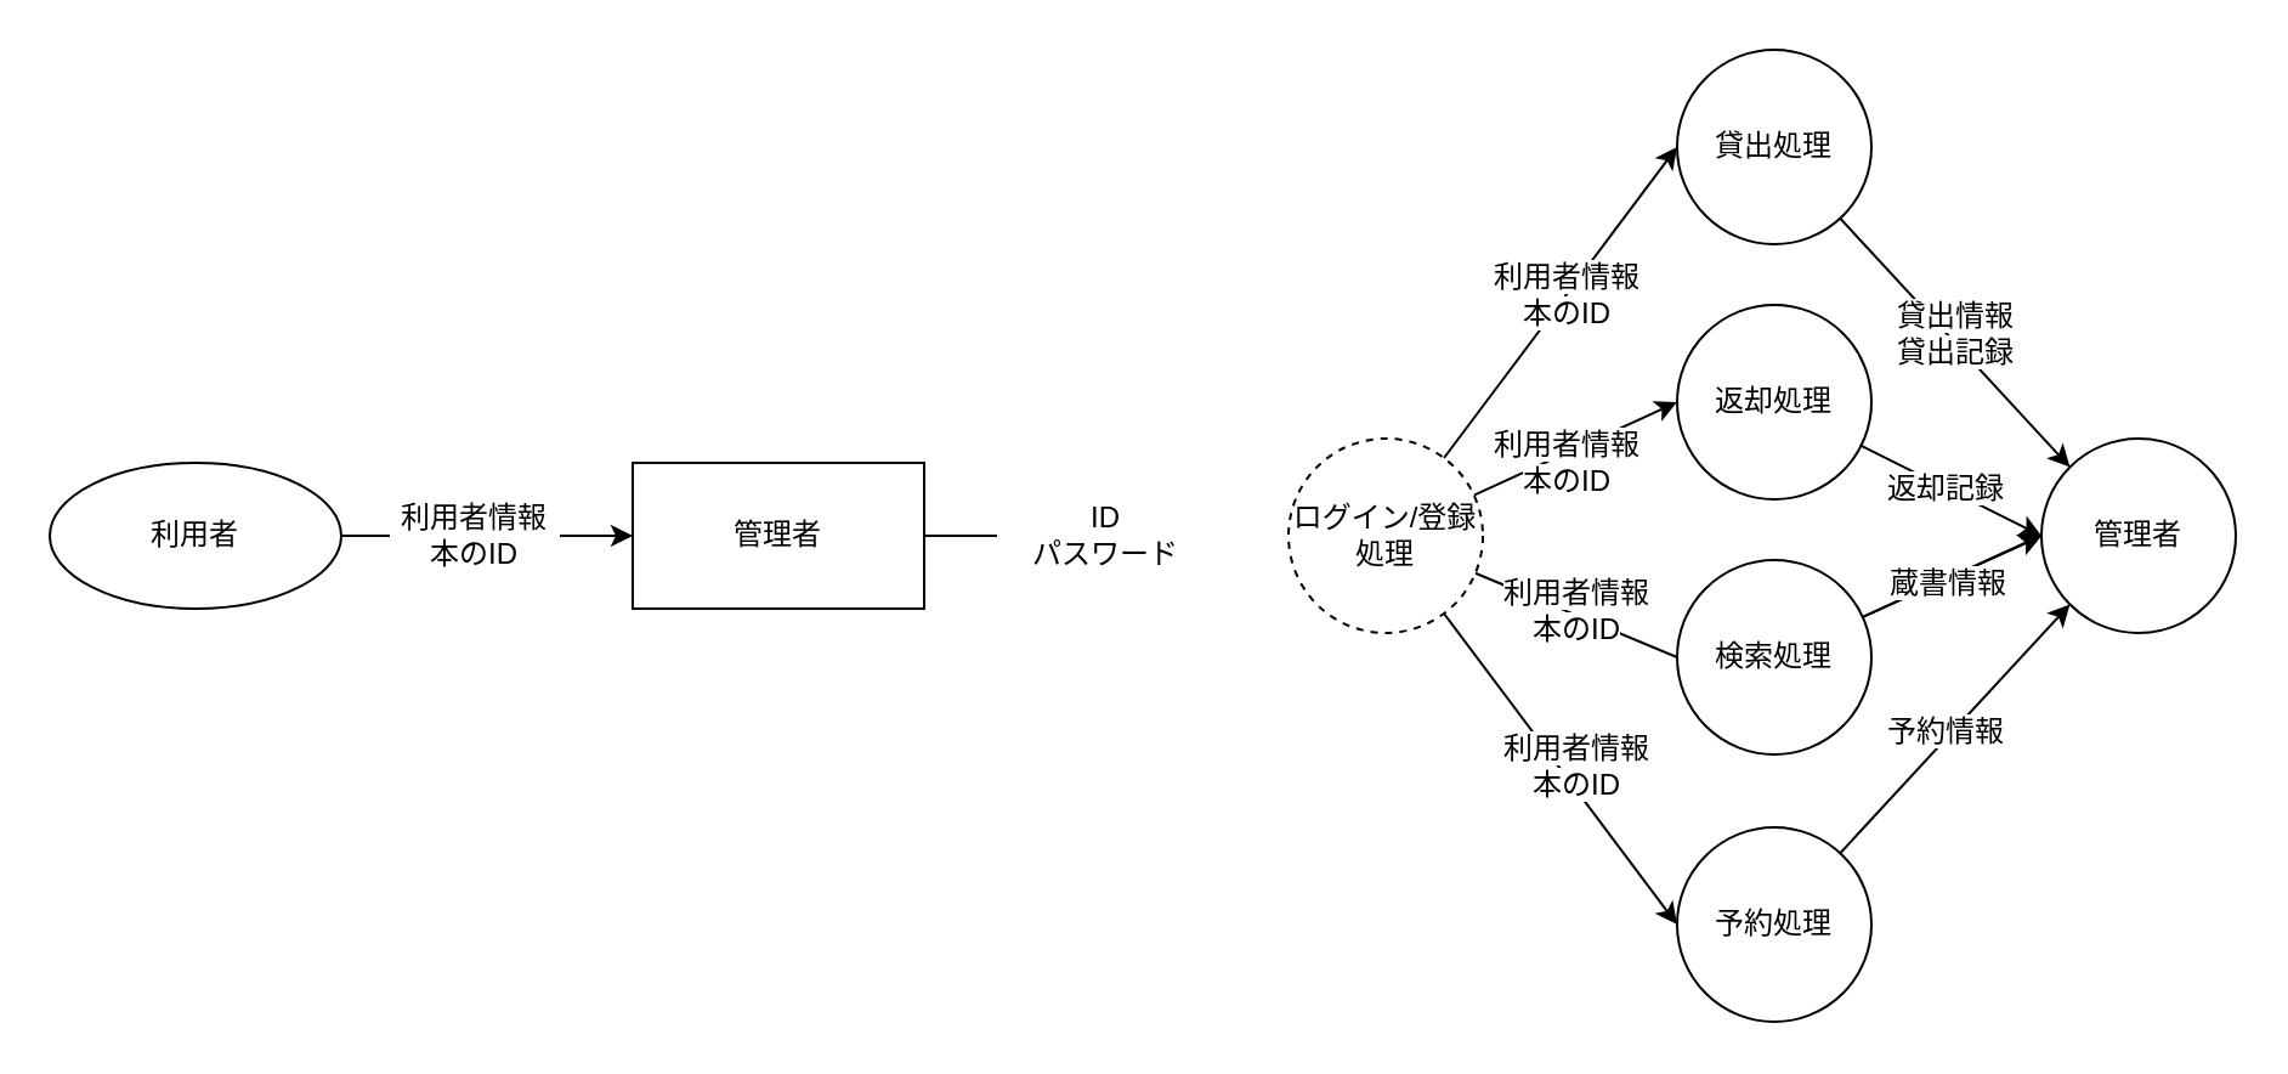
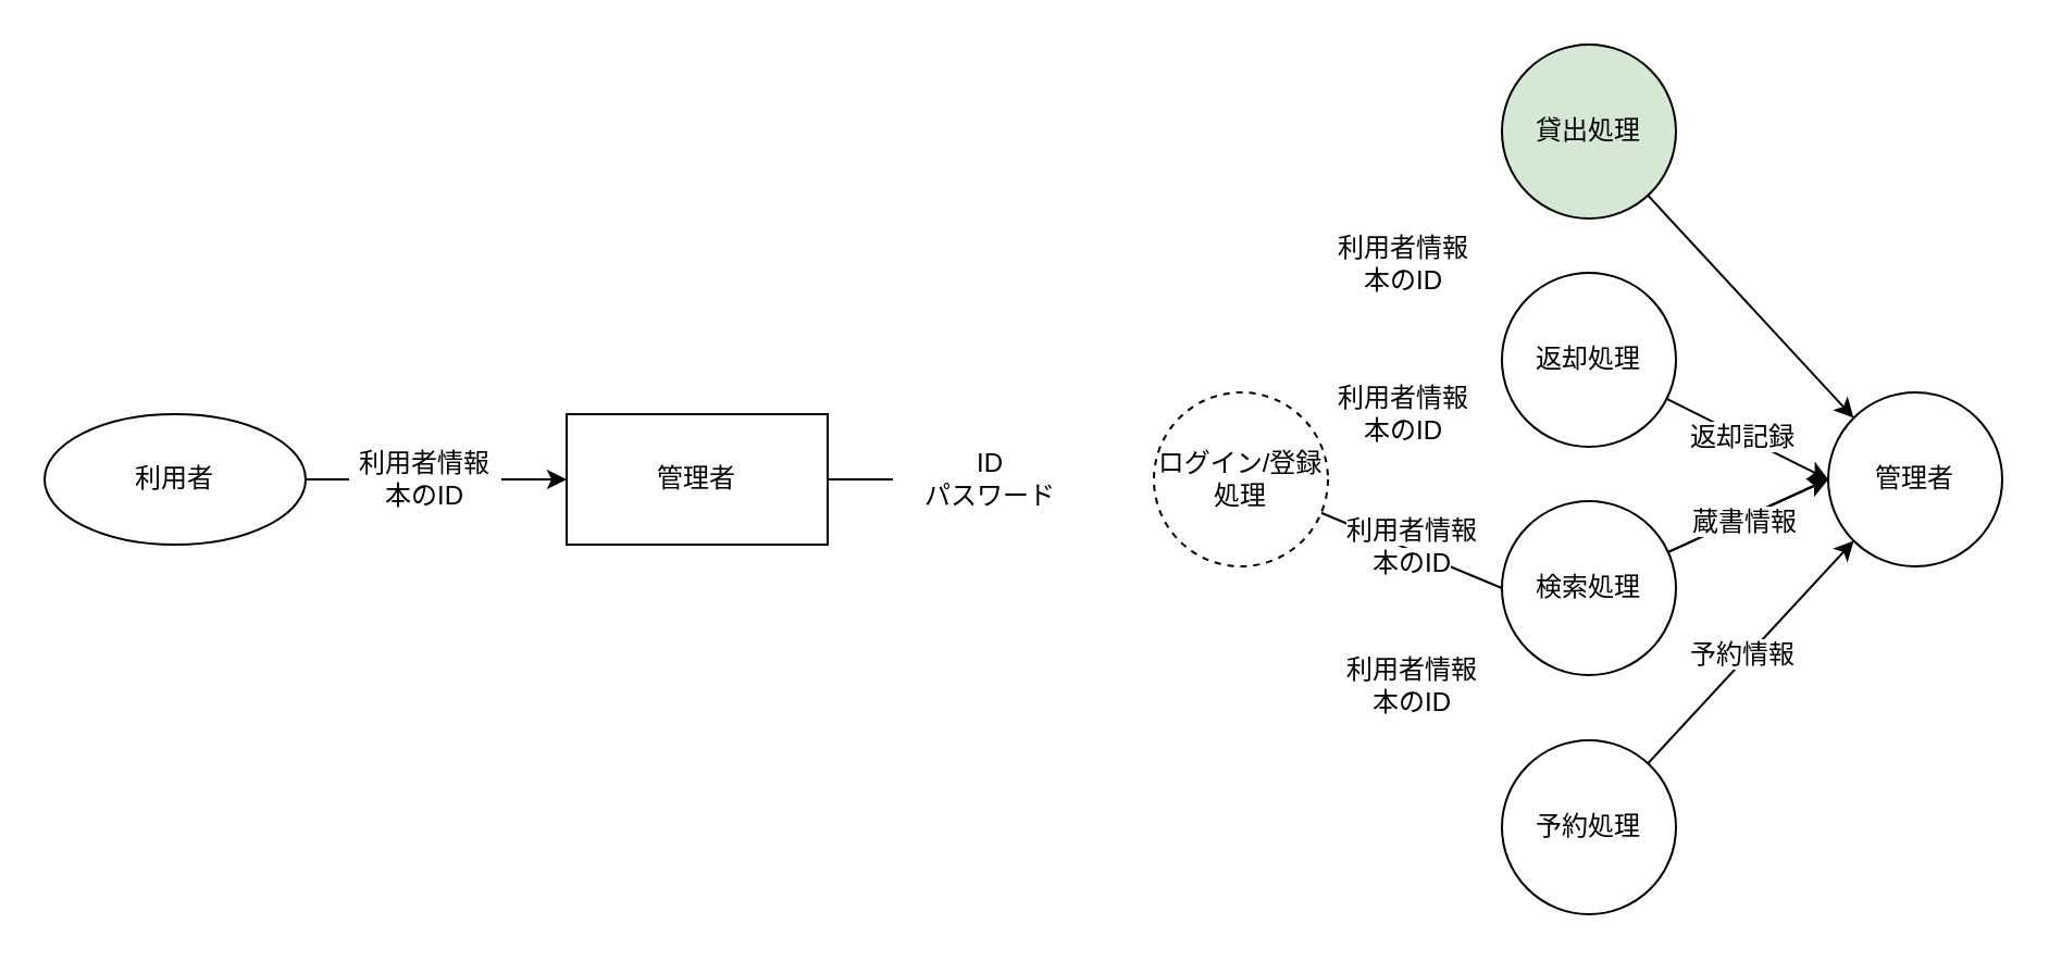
  <mxCell id="0" />
  <mxCell id="1" parent="0" />
  <mxCell id="2" style="edgeStyle=none;html=1;entryX=0;entryY=0.5;entryDx=0;entryDy=0;fontColor=#000000;strokeColor=#000000;startArrow=none;" edge="1" parent="1" source="22" target="4"><mxGeometry relative="1" as="geometry" /></mxCell>
  <mxCell id="3" value="&lt;font color=&quot;#000000&quot;&gt;利用者&lt;/font&gt;" style="ellipse;whiteSpace=wrap;html=1;fillColor=none;strokeColor=#000000;" vertex="1" parent="1"><mxGeometry x="20" y="190" width="120" height="60" as="geometry" /></mxCell>
  <mxCell id="4" value="&lt;font color=&quot;#000000&quot;&gt;管理者&lt;/font&gt;" style="rounded=0;whiteSpace=wrap;html=1;fillColor=none;strokeColor=#000000;" vertex="1" parent="1"><mxGeometry x="260" y="190" width="120" height="60" as="geometry" /></mxCell>
  <mxCell id="5" style="edgeStyle=none;html=1;entryX=0;entryY=0;entryDx=0;entryDy=0;labelBackgroundColor=none;strokeColor=#000000;fontColor=#000000;" edge="1" parent="1" source="6" target="27"><mxGeometry relative="1" as="geometry" /></mxCell>
- <mxCell id="6" value="貸出処理" style="ellipse;whiteSpace=wrap;html=1;aspect=fixed;labelBackgroundColor=none;fontColor=#000000;fillColor=#FFFFFF;strokeColor=#000000;" vertex="1" parent="1"><mxGeometry x="690" y="20" width="80" height="80" as="geometry" /></mxCell>
+ <mxCell id="6" value="貸出処理" style="ellipse;whiteSpace=wrap;html=1;aspect=fixed;labelBackgroundColor=none;fontColor=#000000;fillColor=#d5e8d4;strokeColor=#000000;" vertex="1" parent="1"><mxGeometry x="690" y="20" width="80" height="80" as="geometry" /></mxCell>
  <mxCell id="7" style="edgeStyle=none;html=1;labelBackgroundColor=none;strokeColor=#000000;fontColor=#000000;entryX=0;entryY=0.5;entryDx=0;entryDy=0;" edge="1" parent="1" source="8" target="27"><mxGeometry relative="1" as="geometry" /></mxCell>
  <mxCell id="8" value="返却処理" style="ellipse;whiteSpace=wrap;html=1;aspect=fixed;labelBackgroundColor=none;fontColor=#000000;fillColor=#FFFFFF;strokeColor=#000000;" vertex="1" parent="1"><mxGeometry x="690" y="125" width="80" height="80" as="geometry" /></mxCell>
  <mxCell id="9" style="edgeStyle=none;html=1;entryX=0;entryY=0.5;entryDx=0;entryDy=0;labelBackgroundColor=none;strokeColor=#000000;fontColor=#000000;" edge="1" parent="1" source="11" target="27"><mxGeometry relative="1" as="geometry" /></mxCell>
  <mxCell id="10" style="edgeStyle=none;html=1;labelBackgroundColor=none;strokeColor=#000000;fontColor=#000000;entryX=0;entryY=0.5;entryDx=0;entryDy=0;" edge="1" parent="1" source="11" target="27"><mxGeometry relative="1" as="geometry"><mxPoint x="830" y="240" as="targetPoint" /></mxGeometry></mxCell>
  <mxCell id="11" value="検索処理" style="ellipse;whiteSpace=wrap;html=1;aspect=fixed;labelBackgroundColor=none;fontColor=#000000;fillColor=#FFFFFF;strokeColor=#000000;" vertex="1" parent="1"><mxGeometry x="690" y="230" width="80" height="80" as="geometry" /></mxCell>
  <mxCell id="12" style="edgeStyle=none;html=1;entryX=0;entryY=1;entryDx=0;entryDy=0;labelBackgroundColor=none;strokeColor=#000000;fontColor=#000000;" edge="1" parent="1" source="13" target="27"><mxGeometry relative="1" as="geometry" /></mxCell>
  <mxCell id="13" value="予約処理" style="ellipse;whiteSpace=wrap;html=1;aspect=fixed;labelBackgroundColor=none;fontColor=#000000;fillColor=#FFFFFF;strokeColor=#000000;" vertex="1" parent="1"><mxGeometry x="690" y="340" width="80" height="80" as="geometry" /></mxCell>
- <mxCell id="14" style="edgeStyle=none;html=1;entryX=0;entryY=0.5;entryDx=0;entryDy=0;labelBackgroundColor=none;strokeColor=#000000;fontColor=#000000;" edge="1" parent="1" source="18" target="6"><mxGeometry relative="1" as="geometry" /></mxCell>
- <mxCell id="15" style="edgeStyle=none;html=1;entryX=0;entryY=0.5;entryDx=0;entryDy=0;labelBackgroundColor=none;strokeColor=#000000;fontColor=#000000;" edge="1" parent="1" source="18" target="8"><mxGeometry relative="1" as="geometry" /></mxCell>
  <mxCell id="16" style="edgeStyle=none;html=1;entryX=0;entryY=0.5;entryDx=0;entryDy=0;labelBackgroundColor=none;strokeColor=#000000;fontColor=#000000;endArrow=none;" edge="1" parent="1" source="18" target="11"><mxGeometry relative="1" as="geometry" /></mxCell>
- <mxCell id="17" style="edgeStyle=none;html=1;entryX=0;entryY=0.5;entryDx=0;entryDy=0;labelBackgroundColor=none;strokeColor=#000000;fontColor=#000000;" edge="1" parent="1" source="18" target="13"><mxGeometry relative="1" as="geometry" /></mxCell>
  <mxCell id="18" value="ログイン/登録&lt;br&gt;処理" style="ellipse;whiteSpace=wrap;html=1;aspect=fixed;labelBackgroundColor=none;fontColor=#000000;fillColor=#FFFFFF;strokeColor=#000000;dashed=1;" vertex="1" parent="1"><mxGeometry x="530" y="180" width="80" height="80" as="geometry" /></mxCell>
  <mxCell id="19" value="" style="edgeStyle=none;html=1;entryX=0;entryY=0.5;entryDx=0;entryDy=0;labelBackgroundColor=none;strokeColor=#000000;fontColor=#000000;endArrow=none;" edge="1" parent="1" source="4" target="20"><mxGeometry relative="1" as="geometry"><mxPoint x="380" y="220" as="sourcePoint" /><mxPoint x="470" y="220" as="targetPoint" /></mxGeometry></mxCell>
  <mxCell id="20" value="ID&lt;br&gt;パスワード" style="text;html=1;strokeColor=none;fillColor=none;align=center;verticalAlign=middle;whiteSpace=wrap;rounded=0;labelBackgroundColor=none;fontColor=#000000;" vertex="1" parent="1"><mxGeometry x="410" y="205" width="90" height="30" as="geometry" /></mxCell>
  <mxCell id="21" value="" style="edgeStyle=none;html=1;entryX=0;entryY=0.5;entryDx=0;entryDy=0;fontColor=#000000;strokeColor=#000000;endArrow=none;" edge="1" parent="1" source="3" target="22"><mxGeometry relative="1" as="geometry"><mxPoint x="140" y="220" as="sourcePoint" /><mxPoint x="260" y="220" as="targetPoint" /></mxGeometry></mxCell>
  <mxCell id="22" value="&lt;font color=&quot;#000000&quot;&gt;利用者情報&lt;br&gt;本のID&lt;br&gt;&lt;/font&gt;" style="text;html=1;strokeColor=none;fillColor=none;align=center;verticalAlign=middle;whiteSpace=wrap;rounded=0;labelBackgroundColor=none;fontColor=#FFFFFF;" vertex="1" parent="1"><mxGeometry x="160" y="205" width="70" height="30" as="geometry" /></mxCell>
  <mxCell id="23" value="&lt;font color=&quot;#000000&quot;&gt;&lt;span style=&quot;background-color: rgb(255, 255, 255);&quot;&gt;利用者情報&lt;br&gt;本のID&lt;/span&gt;&lt;br&gt;&lt;/font&gt;" style="text;html=1;strokeColor=none;fillColor=none;align=center;verticalAlign=middle;whiteSpace=wrap;rounded=0;labelBackgroundColor=none;fontColor=#FFFFFF;" vertex="1" parent="1"><mxGeometry x="610" y="175" width="70" height="30" as="geometry" /></mxCell>
  <mxCell id="24" value="&lt;font color=&quot;#000000&quot;&gt;&lt;span style=&quot;background-color: rgb(255, 255, 255);&quot;&gt;利用者情報&lt;br&gt;本のID&lt;/span&gt;&lt;br&gt;&lt;/font&gt;" style="text;html=1;strokeColor=none;fillColor=none;align=center;verticalAlign=middle;whiteSpace=wrap;rounded=0;labelBackgroundColor=none;fontColor=#FFFFFF;" vertex="1" parent="1"><mxGeometry x="610" y="106" width="70" height="30" as="geometry" /></mxCell>
  <mxCell id="25" value="&lt;font color=&quot;#000000&quot;&gt;&lt;span style=&quot;background-color: rgb(255, 255, 255);&quot;&gt;利用者情報&lt;br&gt;本のID&lt;/span&gt;&lt;br&gt;&lt;/font&gt;" style="text;html=1;strokeColor=none;fillColor=none;align=center;verticalAlign=middle;whiteSpace=wrap;rounded=0;labelBackgroundColor=none;fontColor=#FFFFFF;" vertex="1" parent="1"><mxGeometry x="614" y="236" width="70" height="30" as="geometry" /></mxCell>
  <mxCell id="26" value="&lt;font color=&quot;#000000&quot;&gt;&lt;span style=&quot;background-color: rgb(255, 255, 255);&quot;&gt;利用者情報&lt;br&gt;本のID&lt;/span&gt;&lt;br&gt;&lt;/font&gt;" style="text;html=1;strokeColor=none;fillColor=none;align=center;verticalAlign=middle;whiteSpace=wrap;rounded=0;labelBackgroundColor=none;fontColor=#FFFFFF;" vertex="1" parent="1"><mxGeometry x="614" y="300" width="70" height="30" as="geometry" /></mxCell>
  <mxCell id="27" value="管理者" style="ellipse;whiteSpace=wrap;html=1;aspect=fixed;labelBackgroundColor=none;fontColor=#000000;fillColor=#FFFFFF;strokeColor=#000000;" vertex="1" parent="1"><mxGeometry x="840" y="180" width="80" height="80" as="geometry" /></mxCell>
- <mxCell id="28" value="&lt;font color=&quot;#000000&quot;&gt;&lt;span style=&quot;background-color: rgb(255, 255, 255);&quot;&gt;貸出情報&lt;br&gt;貸出記録&lt;/span&gt;&lt;br&gt;&lt;/font&gt;" style="text;html=1;strokeColor=none;fillColor=none;align=center;verticalAlign=middle;whiteSpace=wrap;rounded=0;labelBackgroundColor=none;fontColor=#FFFFFF;" vertex="1" parent="1"><mxGeometry x="770" y="122" width="70" height="30" as="geometry" /></mxCell>
  <mxCell id="29" value="&lt;font color=&quot;#000000&quot;&gt;&lt;span style=&quot;background-color: rgb(255, 255, 255);&quot;&gt;返却記録&lt;/span&gt;&lt;br&gt;&lt;/font&gt;" style="text;html=1;strokeColor=none;fillColor=none;align=center;verticalAlign=middle;whiteSpace=wrap;rounded=0;labelBackgroundColor=none;fontColor=#FFFFFF;" vertex="1" parent="1"><mxGeometry x="766" y="186" width="70" height="30" as="geometry" /></mxCell>
  <mxCell id="30" value="&lt;font style=&quot;background-color: rgb(255, 255, 255);&quot; color=&quot;#000000&quot;&gt;予約情報&lt;/font&gt;" style="text;html=1;strokeColor=none;fillColor=none;align=center;verticalAlign=middle;whiteSpace=wrap;rounded=0;labelBackgroundColor=none;fontColor=#FFFFFF;" vertex="1" parent="1"><mxGeometry x="766" y="286" width="70" height="30" as="geometry" /></mxCell>
  <mxCell id="31" value="&lt;font style=&quot;background-color: rgb(255, 255, 255);&quot; color=&quot;#000000&quot;&gt;蔵書情報&lt;/font&gt;" style="text;html=1;strokeColor=none;fillColor=none;align=center;verticalAlign=middle;whiteSpace=wrap;rounded=0;labelBackgroundColor=none;fontColor=#FFFFFF;" vertex="1" parent="1"><mxGeometry x="767" y="225" width="70" height="30" as="geometry" /></mxCell>
